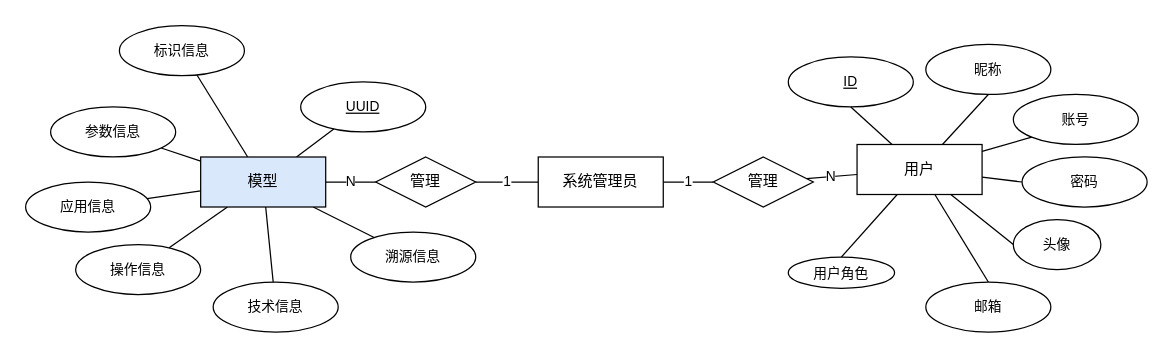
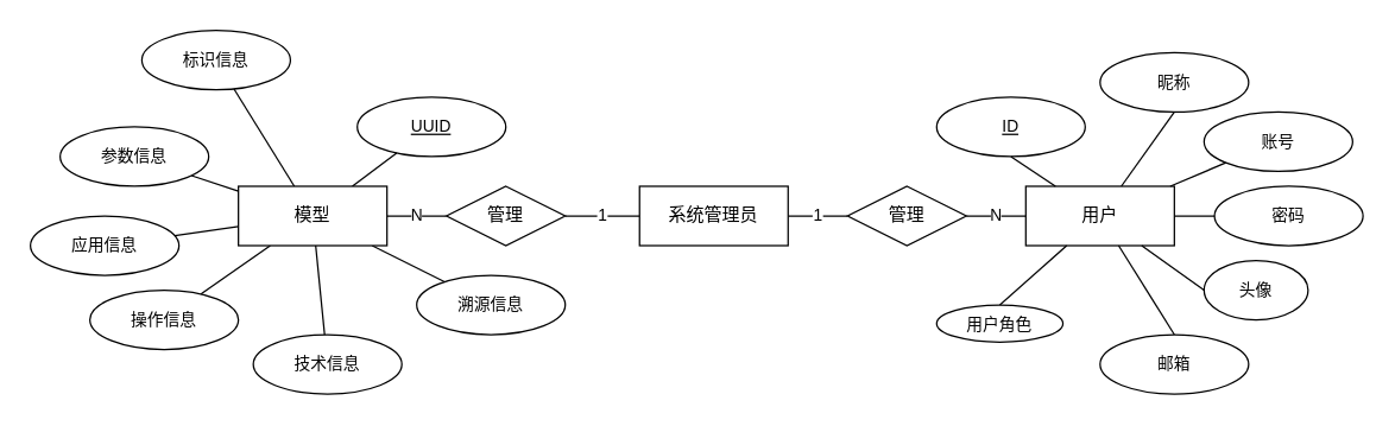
  <mxCell id="0" />
  <mxCell id="1" parent="0" />
  <mxCell id="2" value="1" style="edgeStyle=none;html=1;entryX=0;entryY=0.5;entryDx=0;entryDy=0;endArrow=none;endFill=0;" edge="1" parent="1" source="4" target="6"><mxGeometry relative="1" as="geometry" /></mxCell>
  <mxCell id="3" value="1" style="edgeStyle=none;shape=connector;rounded=1;html=1;entryX=1;entryY=0.5;entryDx=0;entryDy=0;labelBackgroundColor=default;strokeColor=default;fontFamily=Helvetica;fontSize=11;fontColor=default;endArrow=none;endFill=0;" edge="1" parent="1" source="4" target="16"><mxGeometry relative="1" as="geometry" /></mxCell>
  <mxCell id="4" value="系统管理员" style="whiteSpace=wrap;html=1;align=center;" vertex="1" parent="1"><mxGeometry x="430" y="125" width="100" height="40" as="geometry" /></mxCell>
  <mxCell id="5" value="N" style="edgeStyle=none;html=1;endArrow=none;endFill=0;" edge="1" parent="1" source="6" target="14"><mxGeometry relative="1" as="geometry" /></mxCell>
  <mxCell id="6" value="管理" style="shape=rhombus;perimeter=rhombusPerimeter;whiteSpace=wrap;html=1;align=center;" vertex="1" parent="1"><mxGeometry x="570" y="125" width="80" height="40" as="geometry" /></mxCell>
  <mxCell id="7" style="edgeStyle=none;shape=connector;rounded=1;html=1;entryX=0.5;entryY=1;entryDx=0;entryDy=0;labelBackgroundColor=default;strokeColor=default;fontFamily=Helvetica;fontSize=11;fontColor=default;endArrow=none;endFill=0;" edge="1" parent="1" source="14" target="26"><mxGeometry relative="1" as="geometry" /></mxCell>
  <mxCell id="8" style="edgeStyle=none;shape=connector;rounded=1;html=1;entryX=0.5;entryY=1;entryDx=0;entryDy=0;labelBackgroundColor=default;strokeColor=default;fontFamily=Helvetica;fontSize=11;fontColor=default;endArrow=none;endFill=0;" edge="1" parent="1" source="14" target="25"><mxGeometry relative="1" as="geometry" /></mxCell>
  <mxCell id="9" style="edgeStyle=none;shape=connector;rounded=1;html=1;entryX=0;entryY=1;entryDx=0;entryDy=0;labelBackgroundColor=default;strokeColor=default;fontFamily=Helvetica;fontSize=11;fontColor=default;endArrow=none;endFill=0;" edge="1" parent="1" source="14" target="27"><mxGeometry relative="1" as="geometry" /></mxCell>
  <mxCell id="10" style="edgeStyle=none;shape=connector;rounded=1;html=1;entryX=0;entryY=0.5;entryDx=0;entryDy=0;labelBackgroundColor=default;strokeColor=default;fontFamily=Helvetica;fontSize=11;fontColor=default;endArrow=none;endFill=0;" edge="1" parent="1" source="14" target="28"><mxGeometry relative="1" as="geometry" /></mxCell>
  <mxCell id="11" style="edgeStyle=none;shape=connector;rounded=1;html=1;entryX=0;entryY=0.5;entryDx=0;entryDy=0;labelBackgroundColor=default;strokeColor=default;fontFamily=Helvetica;fontSize=11;fontColor=default;endArrow=none;endFill=0;" edge="1" parent="1" source="14" target="29"><mxGeometry relative="1" as="geometry" /></mxCell>
  <mxCell id="12" style="edgeStyle=none;shape=connector;rounded=1;html=1;entryX=0.5;entryY=0;entryDx=0;entryDy=0;labelBackgroundColor=default;strokeColor=default;fontFamily=Helvetica;fontSize=11;fontColor=default;endArrow=none;endFill=0;" edge="1" parent="1" source="14" target="30"><mxGeometry relative="1" as="geometry" /></mxCell>
  <mxCell id="13" style="edgeStyle=none;shape=connector;rounded=1;html=1;entryX=0.5;entryY=0;entryDx=0;entryDy=0;labelBackgroundColor=default;strokeColor=default;fontFamily=Helvetica;fontSize=11;fontColor=default;endArrow=none;endFill=0;" edge="1" parent="1" source="14" target="31"><mxGeometry relative="1" as="geometry" /></mxCell>
- <mxCell id="14" value="用户" style="whiteSpace=wrap;html=1;align=center;fillColor=none;" vertex="1" parent="1"><mxGeometry x="685" y="115" width="100" height="40" as="geometry" /></mxCell>
+ <mxCell id="14" value="用户" style="whiteSpace=wrap;html=1;align=center;fillColor=none;" vertex="1" parent="1"><mxGeometry x="690" y="125" width="100" height="40" as="geometry" /></mxCell>
  <mxCell id="15" value="N" style="edgeStyle=none;shape=connector;rounded=1;html=1;entryX=1;entryY=0.5;entryDx=0;entryDy=0;labelBackgroundColor=default;strokeColor=default;fontFamily=Helvetica;fontSize=11;fontColor=default;endArrow=none;endFill=0;" edge="1" parent="1" source="16" target="24"><mxGeometry relative="1" as="geometry" /></mxCell>
  <mxCell id="16" value="管理" style="shape=rhombus;perimeter=rhombusPerimeter;whiteSpace=wrap;html=1;align=center;" vertex="1" parent="1"><mxGeometry x="300" y="125" width="80" height="40" as="geometry" /></mxCell>
  <mxCell id="17" style="edgeStyle=none;shape=connector;rounded=1;html=1;labelBackgroundColor=default;strokeColor=default;fontFamily=Helvetica;fontSize=11;fontColor=default;endArrow=none;endFill=0;" edge="1" parent="1" source="24" target="33"><mxGeometry relative="1" as="geometry" /></mxCell>
  <mxCell id="18" style="edgeStyle=none;shape=connector;rounded=1;html=1;labelBackgroundColor=default;strokeColor=default;fontFamily=Helvetica;fontSize=11;fontColor=default;endArrow=none;endFill=0;" edge="1" parent="1" source="24" target="32"><mxGeometry relative="1" as="geometry" /></mxCell>
  <mxCell id="19" style="edgeStyle=none;shape=connector;rounded=1;html=1;labelBackgroundColor=default;strokeColor=default;fontFamily=Helvetica;fontSize=11;fontColor=default;endArrow=none;endFill=0;" edge="1" parent="1" source="24" target="34"><mxGeometry relative="1" as="geometry" /></mxCell>
  <mxCell id="20" style="edgeStyle=none;shape=connector;rounded=1;html=1;labelBackgroundColor=default;strokeColor=default;fontFamily=Helvetica;fontSize=11;fontColor=default;endArrow=none;endFill=0;" edge="1" parent="1" source="24" target="35"><mxGeometry relative="1" as="geometry" /></mxCell>
  <mxCell id="21" style="edgeStyle=none;shape=connector;rounded=1;html=1;labelBackgroundColor=default;strokeColor=default;fontFamily=Helvetica;fontSize=11;fontColor=default;endArrow=none;endFill=0;" edge="1" parent="1" source="24" target="36"><mxGeometry relative="1" as="geometry" /></mxCell>
  <mxCell id="22" style="edgeStyle=none;shape=connector;rounded=1;html=1;labelBackgroundColor=default;strokeColor=default;fontFamily=Helvetica;fontSize=11;fontColor=default;endArrow=none;endFill=0;" edge="1" parent="1" source="24" target="37"><mxGeometry relative="1" as="geometry" /></mxCell>
  <mxCell id="23" style="edgeStyle=none;shape=connector;rounded=1;html=1;labelBackgroundColor=default;strokeColor=default;fontFamily=Helvetica;fontSize=11;fontColor=default;endArrow=none;endFill=0;" edge="1" parent="1" source="24" target="38"><mxGeometry relative="1" as="geometry" /></mxCell>
- <mxCell id="24" value="模型" style="whiteSpace=wrap;html=1;align=center;fillColor=#dae8fc;" vertex="1" parent="1"><mxGeometry x="160" y="125" width="100" height="40" as="geometry" /></mxCell>
+ <mxCell id="24" value="模型" style="whiteSpace=wrap;html=1;align=center;" vertex="1" parent="1"><mxGeometry x="160" y="125" width="100" height="40" as="geometry" /></mxCell>
  <mxCell id="25" value="昵称" style="ellipse;whiteSpace=wrap;align=center;fontFamily=Helvetica;fontSize=11;fontColor=default;fillColor=none;" vertex="1" parent="1"><mxGeometry x="740" y="35" width="100" height="40" as="geometry" /></mxCell>
- <mxCell id="26" value="ID" style="ellipse;whiteSpace=wrap;html=1;align=center;fontStyle=4;fontFamily=Helvetica;fontSize=11;fontColor=default;fillColor=none;" vertex="1" parent="1"><mxGeometry x="630" y="45" width="100" height="40" as="geometry" /></mxCell>
+ <mxCell id="26" value="ID" style="ellipse;whiteSpace=wrap;html=1;align=center;fontStyle=4;fontFamily=Helvetica;fontSize=11;fontColor=default;fillColor=none;" vertex="1" parent="1"><mxGeometry x="630" y="65" width="100" height="40" as="geometry" /></mxCell>
  <mxCell id="27" value="账号" style="ellipse;whiteSpace=wrap;align=center;fontFamily=Helvetica;fontSize=11;fontColor=default;fillColor=none;" vertex="1" parent="1"><mxGeometry x="810" y="75" width="100" height="40" as="geometry" /></mxCell>
  <mxCell id="28" value="密码" style="ellipse;whiteSpace=wrap;align=center;fontFamily=Helvetica;fontSize=11;fontColor=default;fillColor=none;" vertex="1" parent="1"><mxGeometry x="817" y="125" width="100" height="40" as="geometry" /></mxCell>
  <mxCell id="29" value="头像" style="ellipse;whiteSpace=wrap;align=center;fontFamily=Helvetica;fontSize=11;fontColor=default;fillColor=none;" vertex="1" parent="1"><mxGeometry x="810" y="175" width="70" height="40" as="geometry" /></mxCell>
  <mxCell id="30" value="邮箱" style="ellipse;whiteSpace=wrap;align=center;fontFamily=Helvetica;fontSize=11;fontColor=default;fillColor=none;" vertex="1" parent="1"><mxGeometry x="740" y="225" width="100" height="40" as="geometry" /></mxCell>
  <mxCell id="31" value="用户角色" style="ellipse;whiteSpace=wrap;align=center;fontFamily=Helvetica;fontSize=11;fontColor=default;fillColor=none;" vertex="1" parent="1"><mxGeometry x="630" y="205" width="85" height="25" as="geometry" /></mxCell>
  <mxCell id="32" value="标识信息" style="ellipse;whiteSpace=wrap;align=center;fontFamily=Helvetica;fontSize=11;fontColor=default;fillColor=none;" vertex="1" parent="1"><mxGeometry x="95" y="20" width="100" height="40" as="geometry" /></mxCell>
  <mxCell id="33" value="UUID" style="ellipse;whiteSpace=wrap;html=1;align=center;fontStyle=4;fontFamily=Helvetica;fontSize=11;fontColor=default;fillColor=none;" vertex="1" parent="1"><mxGeometry x="240" y="65" width="100" height="40" as="geometry" /></mxCell>
  <mxCell id="34" value="参数信息" style="ellipse;whiteSpace=wrap;align=center;fontFamily=Helvetica;fontSize=11;fontColor=default;fillColor=none;" vertex="1" parent="1"><mxGeometry x="40" y="85" width="100" height="40" as="geometry" /></mxCell>
  <mxCell id="35" value="应用信息" style="ellipse;whiteSpace=wrap;align=center;fontFamily=Helvetica;fontSize=11;fontColor=default;fillColor=none;" vertex="1" parent="1"><mxGeometry x="20" y="145" width="100" height="40" as="geometry" /></mxCell>
  <mxCell id="36" value="操作信息" style="ellipse;whiteSpace=wrap;align=center;fontFamily=Helvetica;fontSize=11;fontColor=default;fillColor=none;" vertex="1" parent="1"><mxGeometry x="60" y="195" width="100" height="40" as="geometry" /></mxCell>
  <mxCell id="37" value="技术信息" style="ellipse;whiteSpace=wrap;align=center;fontFamily=Helvetica;fontSize=11;fontColor=default;fillColor=none;" vertex="1" parent="1"><mxGeometry x="170" y="225" width="100" height="40" as="geometry" /></mxCell>
  <mxCell id="38" value="溯源信息" style="ellipse;whiteSpace=wrap;align=center;fontFamily=Helvetica;fontSize=11;fontColor=default;fillColor=none;" vertex="1" parent="1"><mxGeometry x="280" y="185" width="100" height="40" as="geometry" /></mxCell>
